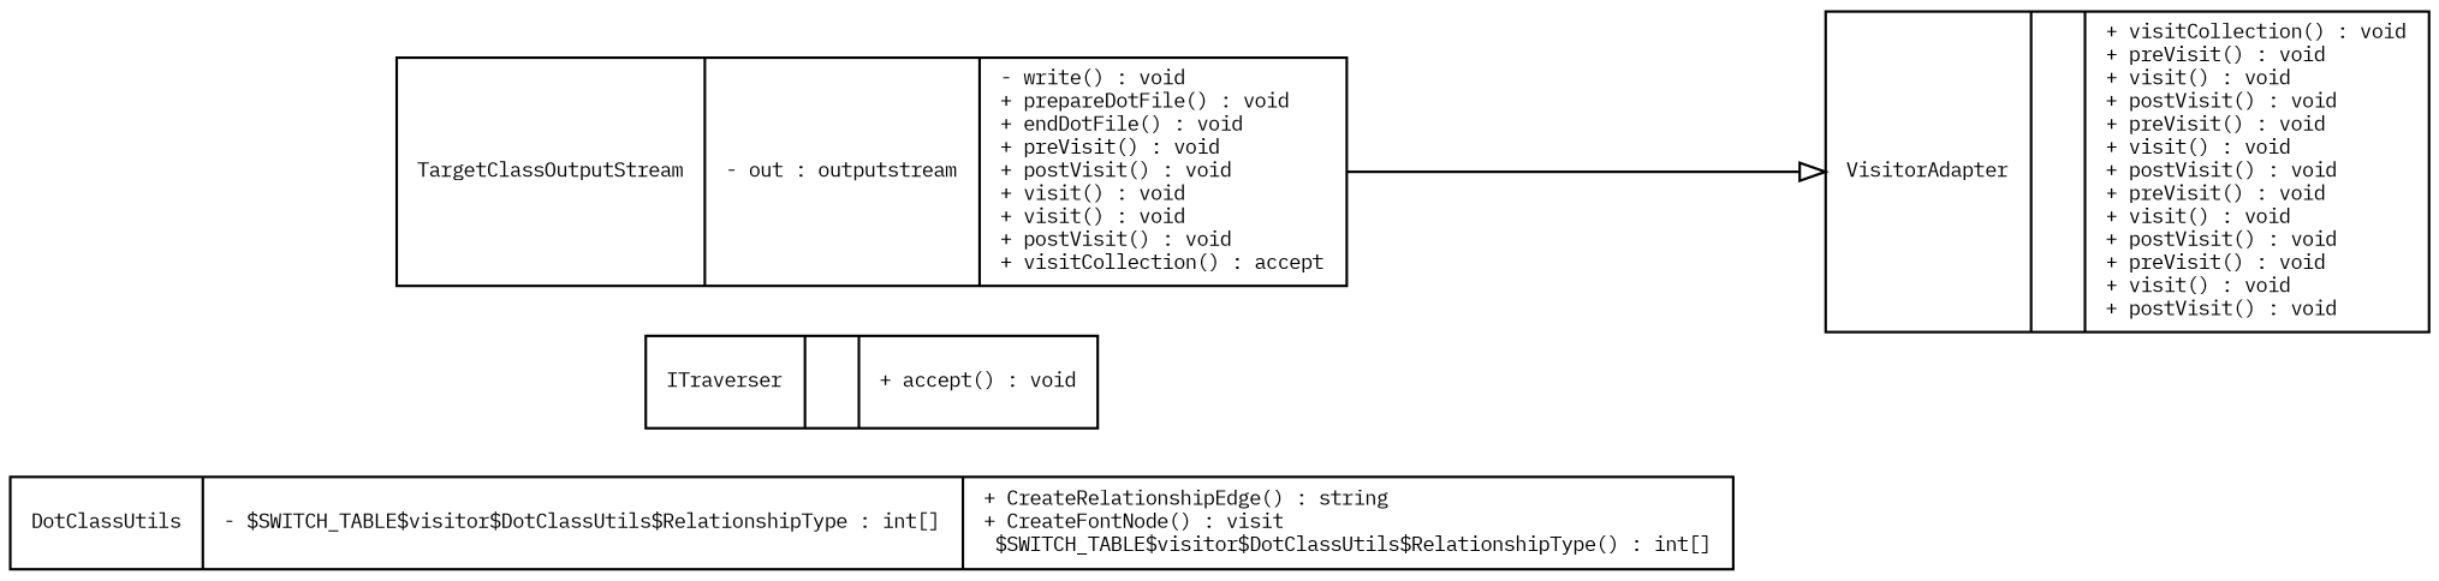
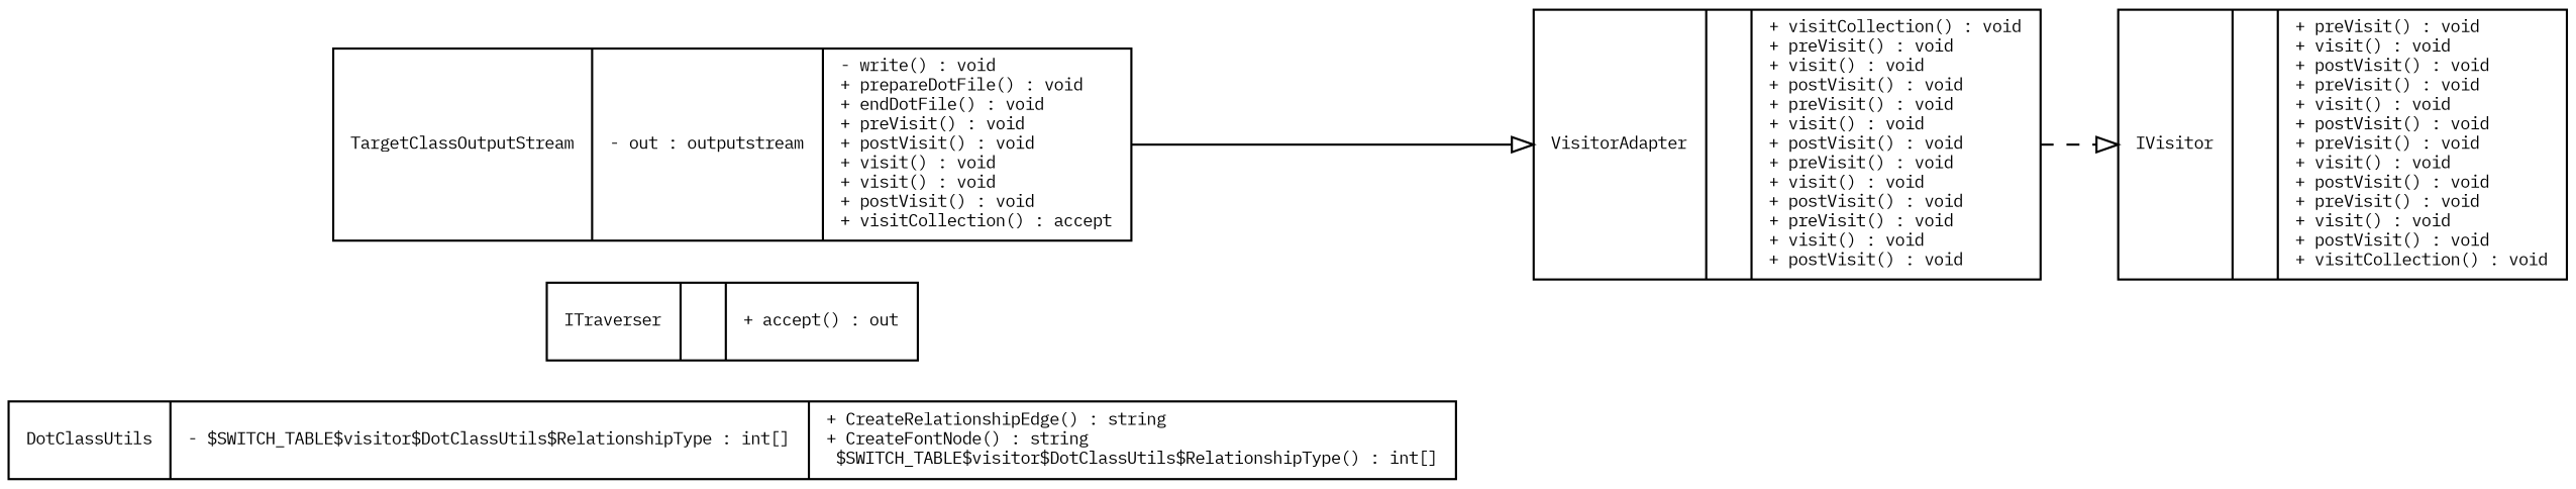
  digraph {
    fontname="IBM Plex Mono"
    rankdir=LR
    node [fontname="IBM Plex Mono" fontsize=8 shape=record]
    edge [arrowhead=empty fontname="IBM Plex Mono"]
-   n1 [label="{DotClassUtils|- $SWITCH_TABLE$visitor$DotClassUtils$RelationshipType : int[]\l|+ CreateRelationshipEdge() : string\l+ CreateFontNode() : visit\l $SWITCH_TABLE$visitor$DotClassUtils$RelationshipType() : int[]\l}"]
-   n2 [label="{ITraverser||+ accept() : void\l}"]
+   n1 [label="{DotClassUtils|- $SWITCH_TABLE$visitor$DotClassUtils$RelationshipType : int[]\l|+ CreateRelationshipEdge() : string\l+ CreateFontNode() : string\l $SWITCH_TABLE$visitor$DotClassUtils$RelationshipType() : int[]\l}"]
+   n2 [label="{ITraverser||+ accept() : out\l}"]
+   n3 [label="{IVisitor||+ preVisit() : void\l+ visit() : void\l+ postVisit() : void\l+ preVisit() : void\l+ visit() : void\l+ postVisit() : void\l+ preVisit() : void\l+ visit() : void\l+ postVisit() : void\l+ preVisit() : void\l+ visit() : void\l+ postVisit() : void\l+ visitCollection() : void\l}"]
    n4 [label="{TargetClassOutputStream|- out : outputstream\l|- write() : void\l+ prepareDotFile() : void\l+ endDotFile() : void\l+ preVisit() : void\l+ postVisit() : void\l+ visit() : void\l+ visit() : void\l+ postVisit() : void\l+ visitCollection() : accept\l}"]
    n5 [label="{VisitorAdapter||+ visitCollection() : void\l+ preVisit() : void\l+ visit() : void\l+ postVisit() : void\l+ preVisit() : void\l+ visit() : void\l+ postVisit() : void\l+ preVisit() : void\l+ visit() : void\l+ postVisit() : void\l+ preVisit() : void\l+ visit() : void\l+ postVisit() : void\l}"]
    n4 -> n5
+   n5 -> n3 [style=dashed]
  }
